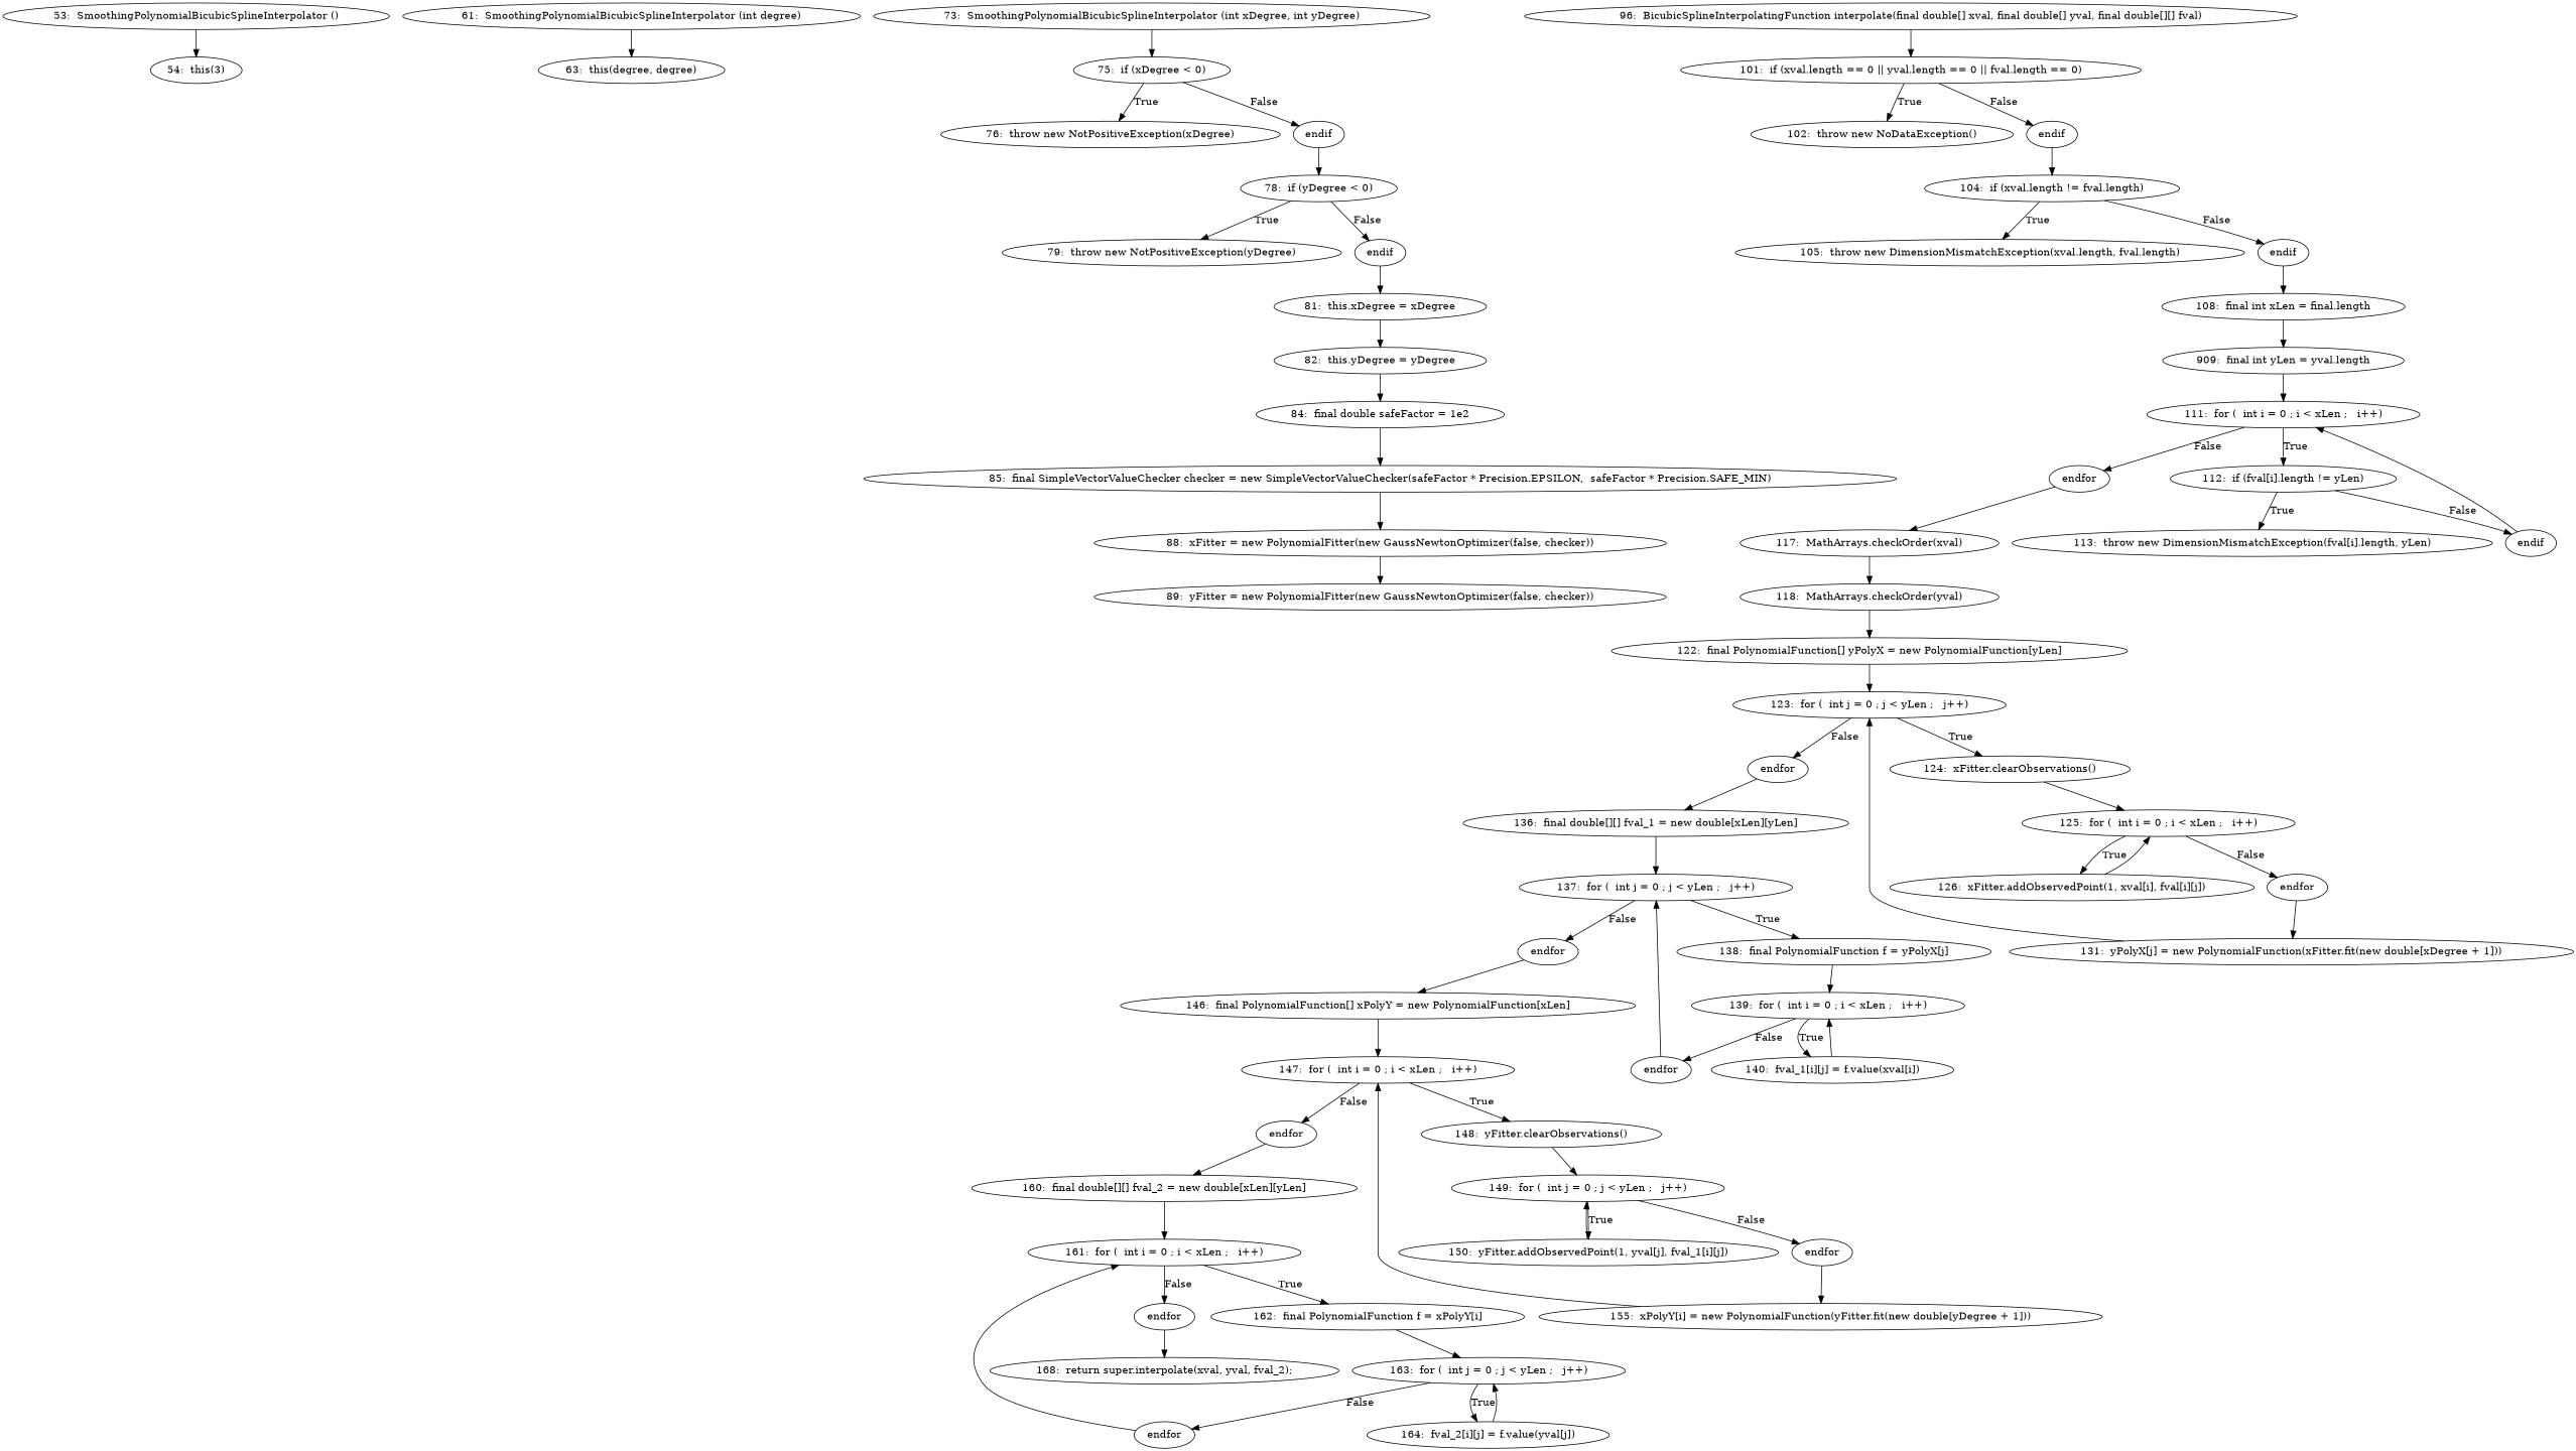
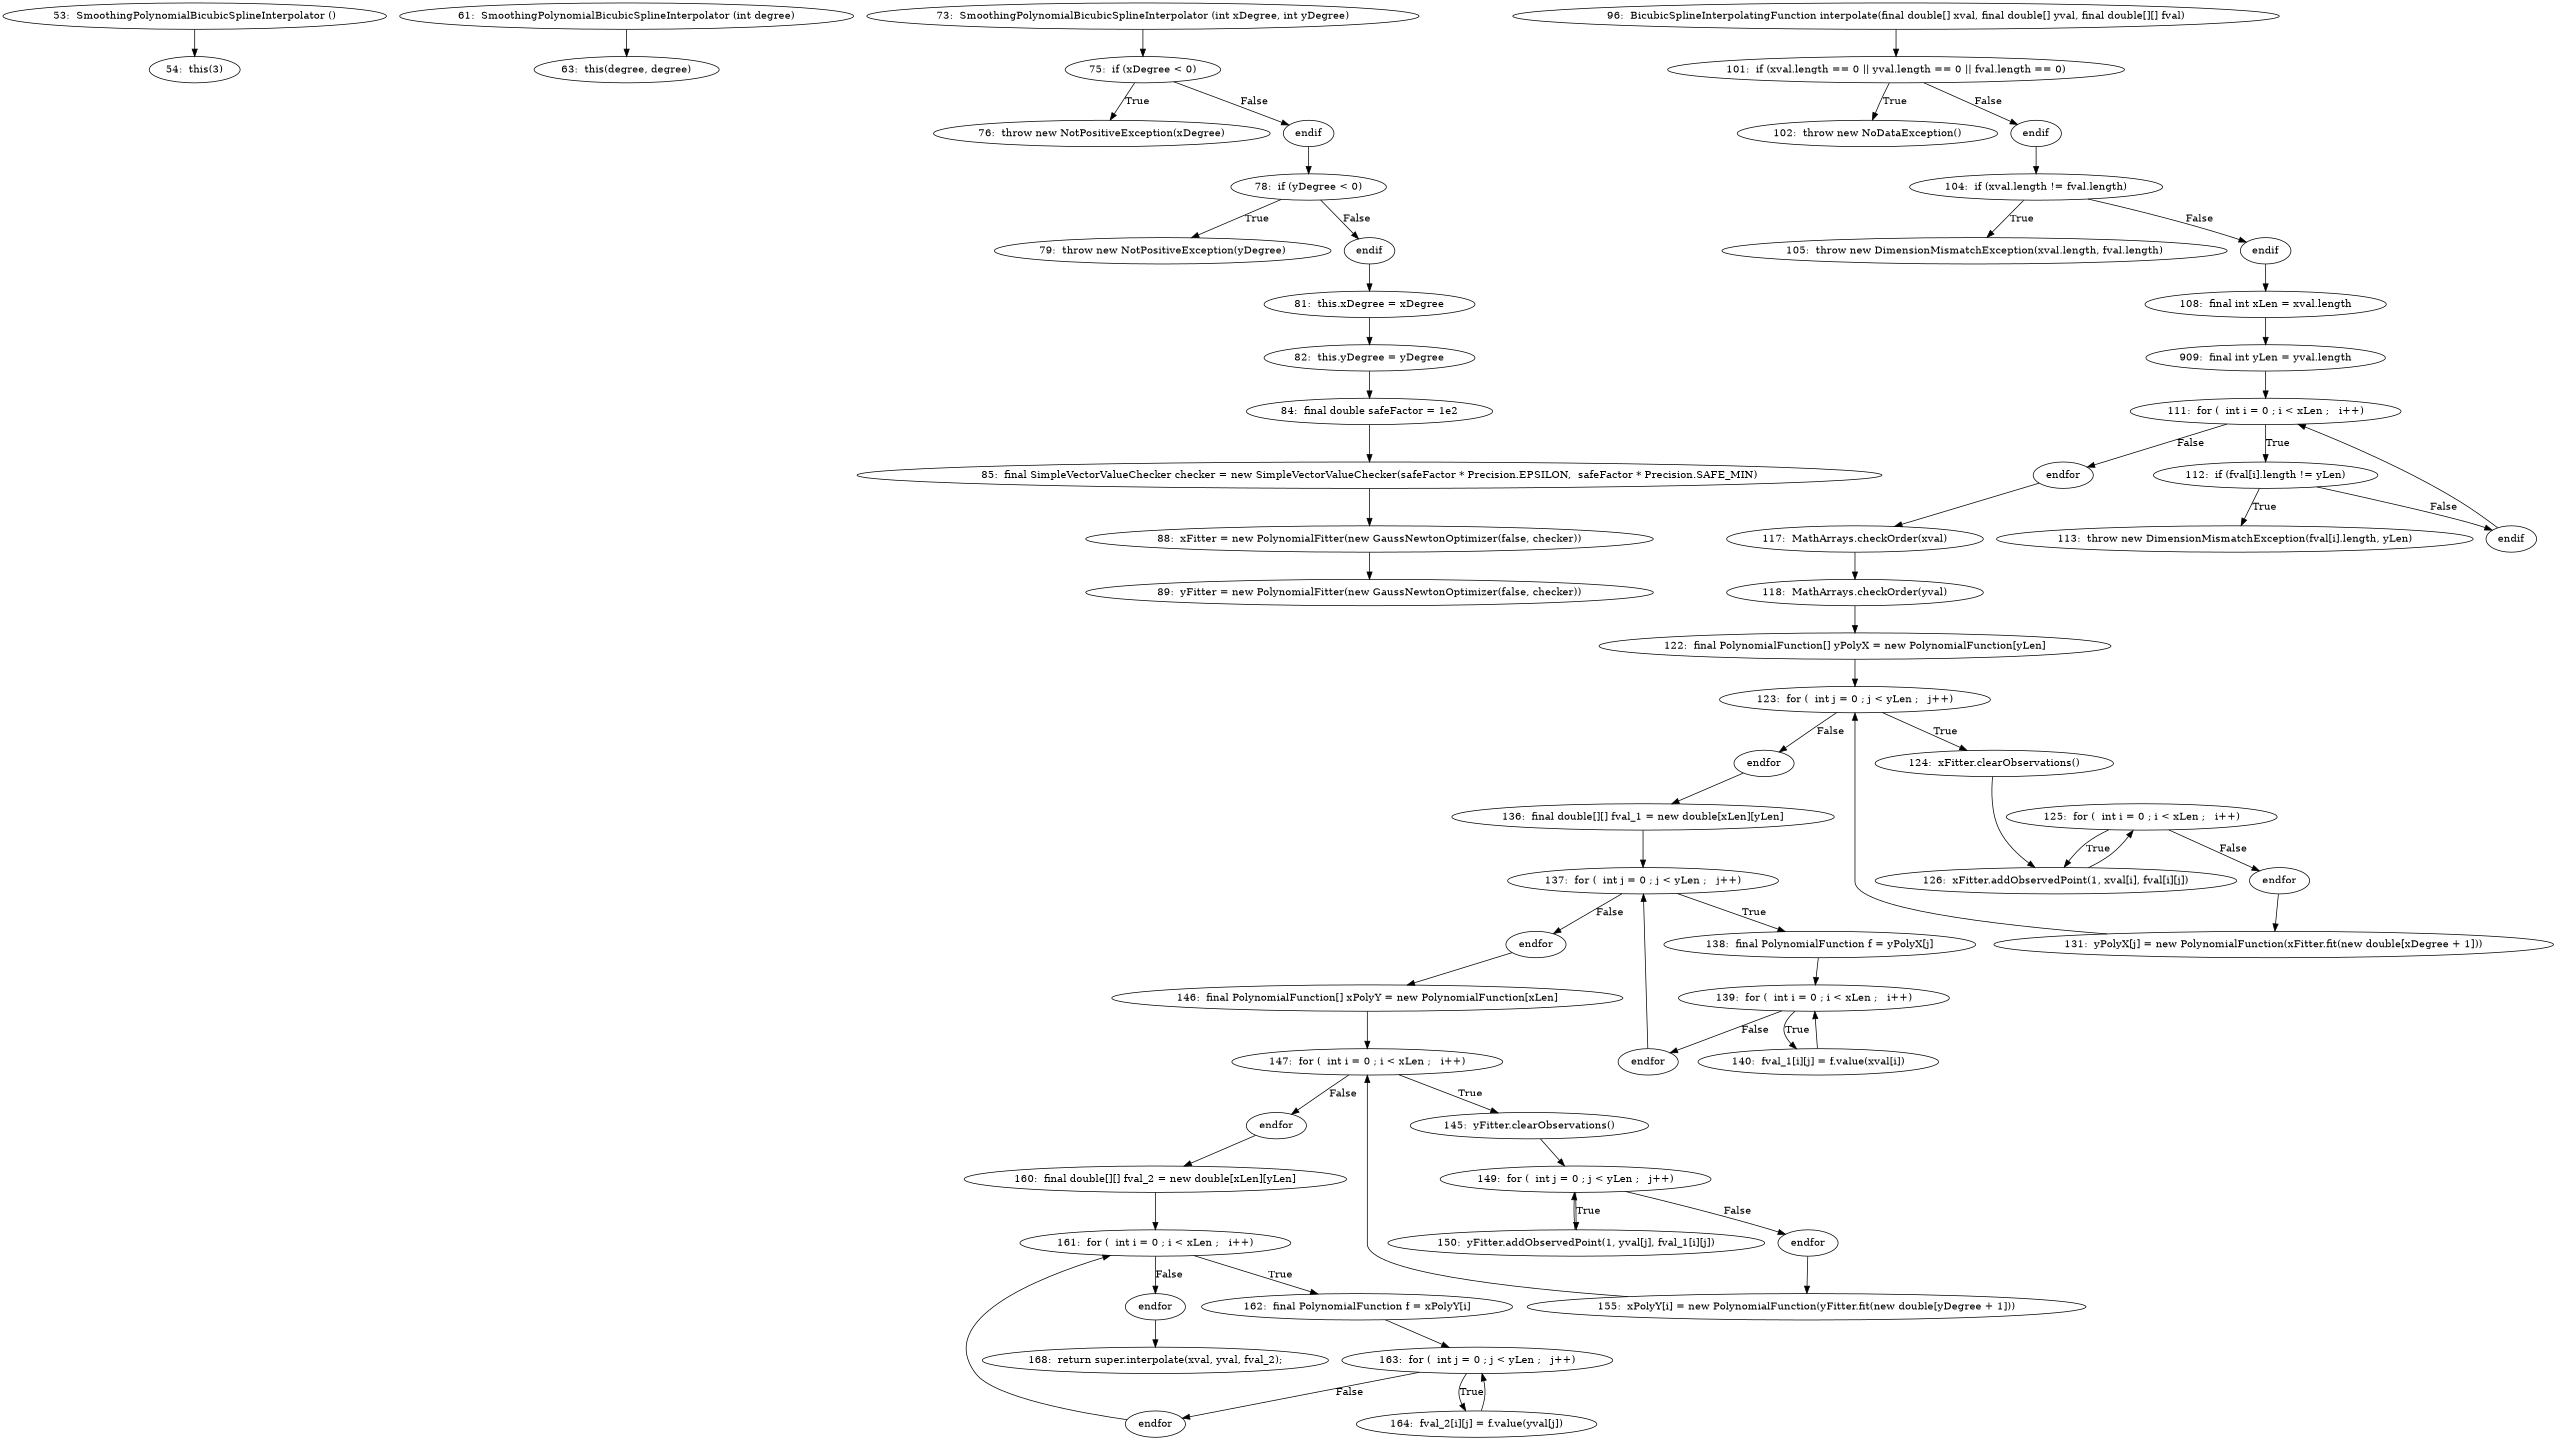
  digraph {
    n1 [label="53:  SmoothingPolynomialBicubicSplineInterpolator ()"]
    n2 [label="54:  this(3)"]
    n3 [label="61:  SmoothingPolynomialBicubicSplineInterpolator (int degree)"]
    n4 [label="63:  this(degree, degree)"]
    n5 [label="73:  SmoothingPolynomialBicubicSplineInterpolator (int xDegree, int yDegree)"]
    n6 [label="75:  if (xDegree < 0)"]
    n7 [label="76:  throw new NotPositiveException(xDegree)"]
    n8 [label=endif]
    n9 [label="78:  if (yDegree < 0)"]
    n10 [label="79:  throw new NotPositiveException(yDegree)"]
    n11 [label=endif]
    n12 [label="81:  this.xDegree = xDegree"]
    n13 [label="82:  this.yDegree = yDegree"]
    n14 [label="84:  final double safeFactor = 1e2"]
    n15 [label="85:  final SimpleVectorValueChecker checker = new SimpleVectorValueChecker(safeFactor * Precision.EPSILON,  safeFactor * Precision.SAFE_MIN)"]
    n16 [label="88:  xFitter = new PolynomialFitter(new GaussNewtonOptimizer(false, checker))"]
    n17 [label="89:  yFitter = new PolynomialFitter(new GaussNewtonOptimizer(false, checker))"]
    n18 [label="96:  BicubicSplineInterpolatingFunction interpolate(final double[] xval, final double[] yval, final double[][] fval)"]
    n19 [label="101:  if (xval.length == 0 || yval.length == 0 || fval.length == 0)"]
    n20 [label="102:  throw new NoDataException()"]
    n21 [label=endif]
    n22 [label="104:  if (xval.length != fval.length)"]
    n23 [label="105:  throw new DimensionMismatchException(xval.length, fval.length)"]
    n24 [label=endif]
-   n25 [label="108:  final int xLen = final.length"]
+   n25 [label="108:  final int xLen = xval.length"]
    n26 [label="909:  final int yLen = yval.length"]
    n27 [label="111:  for (  int i = 0 ; i < xLen ;   i++)"]
    n28 [label=endfor]
    n29 [label="112:  if (fval[i].length != yLen)"]
    n30 [label="117:  MathArrays.checkOrder(xval)"]
    n31 [label="113:  throw new DimensionMismatchException(fval[i].length, yLen)"]
    n32 [label=endif]
    n33 [label="118:  MathArrays.checkOrder(yval)"]
    n34 [label="122:  final PolynomialFunction[] yPolyX = new PolynomialFunction[yLen]"]
    n35 [label="123:  for (  int j = 0 ; j < yLen ;   j++)"]
    n36 [label=endfor]
    n37 [label="124:  xFitter.clearObservations()"]
    n38 [label="136:  final double[][] fval_1 = new double[xLen][yLen]"]
    n39 [label="125:  for (  int i = 0 ; i < xLen ;   i++)"]
    n40 [label="137:  for (  int j = 0 ; j < yLen ;   j++)"]
    n41 [label=endfor]
    n42 [label="126:  xFitter.addObservedPoint(1, xval[i], fval[i][j])"]
    n43 [label="131:  yPolyX[j] = new PolynomialFunction(xFitter.fit(new double[xDegree + 1]))"]
    n44 [label=endfor]
    n45 [label="138:  final PolynomialFunction f = yPolyX[j]"]
    n46 [label="146:  final PolynomialFunction[] xPolyY = new PolynomialFunction[xLen]"]
    n47 [label="139:  for (  int i = 0 ; i < xLen ;   i++)"]
    n48 [label="147:  for (  int i = 0 ; i < xLen ;   i++)"]
    n49 [label=endfor]
    n50 [label="140:  fval_1[i][j] = f.value(xval[i])"]
    n51 [label=endfor]
-   n52 [label="148:  yFitter.clearObservations()"]
+   n52 [label="145:  yFitter.clearObservations()"]
    n53 [label="160:  final double[][] fval_2 = new double[xLen][yLen]"]
    n54 [label="149:  for (  int j = 0 ; j < yLen ;   j++)"]
    n55 [label="161:  for (  int i = 0 ; i < xLen ;   i++)"]
    n56 [label=endfor]
    n57 [label="150:  yFitter.addObservedPoint(1, yval[j], fval_1[i][j])"]
    n58 [label="155:  xPolyY[i] = new PolynomialFunction(yFitter.fit(new double[yDegree + 1]))"]
    n59 [label=endfor]
    n60 [label="162:  final PolynomialFunction f = xPolyY[i]"]
    n61 [label="168:  return super.interpolate(xval, yval, fval_2);"]
    n62 [label="163:  for (  int j = 0 ; j < yLen ;   j++)"]
    n63 [label=endfor]
    n64 [label="164:  fval_2[i][j] = f.value(yval[j])"]
    n1 -> n2
    n3 -> n4
    n5 -> n6
    n6 -> n7 [label=True]
    n6 -> n8 [label=False]
    n8 -> n9
    n9 -> n10 [label=True]
    n9 -> n11 [label=False]
    n11 -> n12
    n12 -> n13
    n13 -> n14
    n14 -> n15
    n15 -> n16
    n16 -> n17
    n18 -> n19
    n19 -> n20 [label=True]
    n19 -> n21 [label=False]
    n21 -> n22
    n22 -> n23 [label=True]
    n22 -> n24 [label=False]
    n24 -> n25
    n25 -> n26
    n26 -> n27
    n27 -> n28 [label=False]
    n27 -> n29 [label=True]
    n28 -> n30
    n29 -> n31 [label=True]
    n29 -> n32 [label=False]
    n30 -> n33
    n32 -> n27
    n33 -> n34
    n34 -> n35
    n35 -> n36 [label=False]
    n35 -> n37 [label=True]
    n36 -> n38
-   n37 -> n39
+   n37 -> n42
    n38 -> n40
    n39 -> n41 [label=False]
    n39 -> n42 [label=True]
    n40 -> n44 [label=False]
    n40 -> n45 [label=True]
    n41 -> n43
    n42 -> n39
    n43 -> n35
    n44 -> n46
    n45 -> n47
    n46 -> n48
    n47 -> n49 [label=False]
    n47 -> n50 [label=True]
    n48 -> n51 [label=False]
    n48 -> n52 [label=True]
    n49 -> n40
    n50 -> n47
    n51 -> n53
    n52 -> n54
    n53 -> n55
    n54 -> n56 [label=False]
    n54 -> n57 [label=True]
    n55 -> n59 [label=False]
    n55 -> n60 [label=True]
    n56 -> n58
    n57 -> n54
    n58 -> n48
    n59 -> n61
    n60 -> n62
    n62 -> n63 [label=False]
    n62 -> n64 [label=True]
    n63 -> n55
    n64 -> n62
  }
